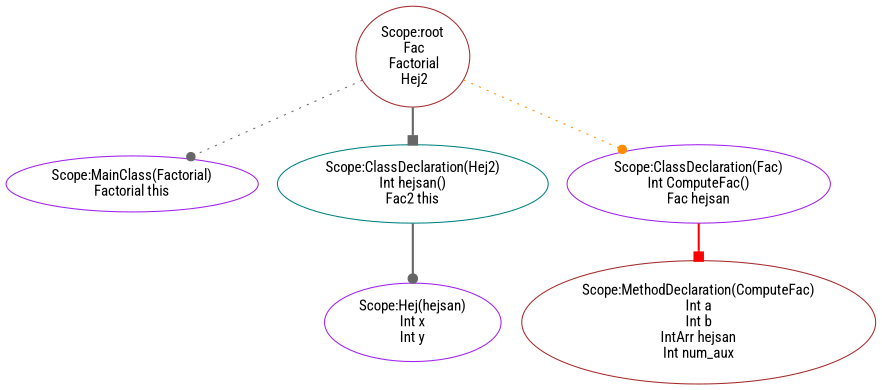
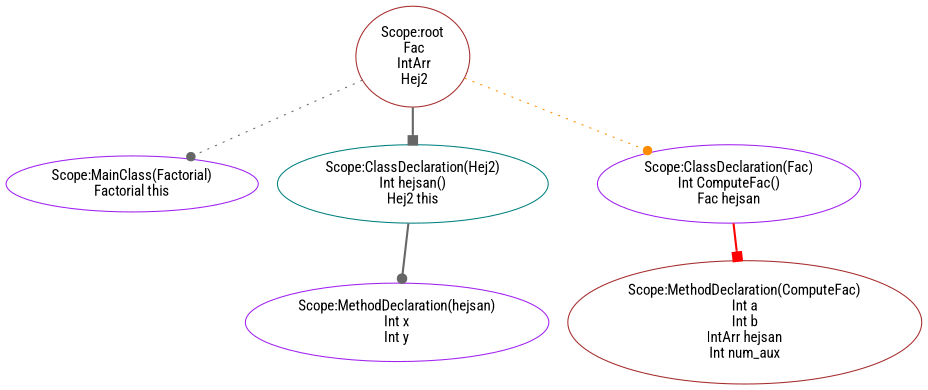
  digraph {
    fontname="Roboto Condensed"
    node [color=purple fontname="Roboto Condensed"]
    edge [arrowhead=dot color=gray40 fontname="Roboto Condensed" style=bold]
-   n1 [color=brown label="Scope:root\n Fac\n Factorial\n Hej2\n"]
+   n1 [color=brown label="Scope:root\n Fac\n IntArr\n Hej2\n"]
    n2 [label="Scope:MainClass(Factorial)\nFactorial this\n"]
-   n3 [color=teal label="Scope:ClassDeclaration(Hej2)\nInt hejsan()\nFac2 this\n"]
+   n3 [color=teal label="Scope:ClassDeclaration(Hej2)\nInt hejsan()\nHej2 this\n"]
    n4 [label="Scope:ClassDeclaration(Fac)\nInt ComputeFac()\nFac hejsan\n"]
-   n5 [label="Scope:Hej(hejsan)\nInt x\nInt y\n"]
+   n5 [label="Scope:MethodDeclaration(hejsan)\nInt x\nInt y\n"]
    n6 [color=brown label="Scope:MethodDeclaration(ComputeFac)\nInt a\nInt b\nIntArr hejsan\nInt num_aux\n"]
    n1 -> n2 [style=dotted]
    n1 -> n3 [arrowhead=box]
    n1 -> n4 [color=darkorange style=dotted]
    n3 -> n5
    n4 -> n6 [arrowhead=box color=red]
  }
